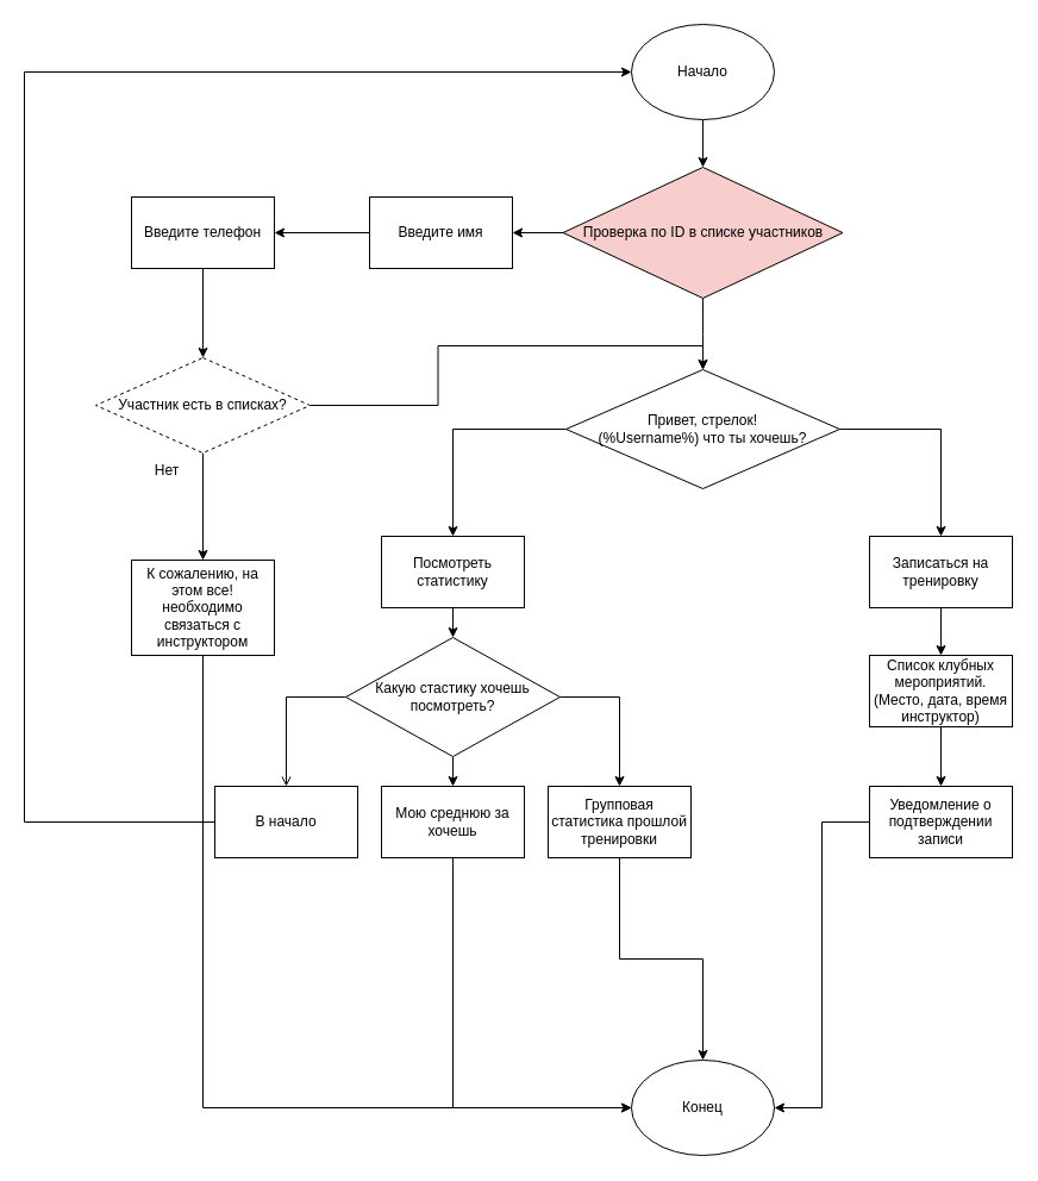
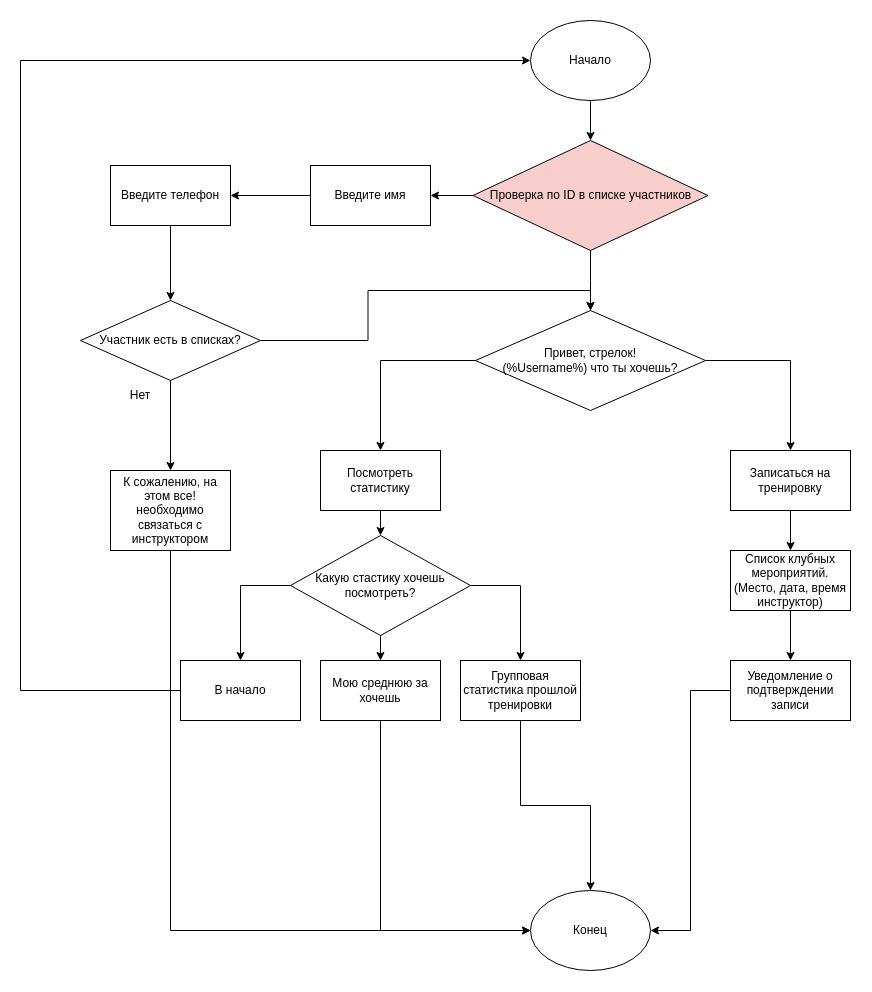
  <mxCell id="0" />
  <mxCell id="1" parent="0" />
  <mxCell id="2" style="edgeStyle=orthogonalEdgeStyle;rounded=0;orthogonalLoop=1;jettySize=auto;html=1;entryX=0.5;entryY=0;entryDx=0;entryDy=0;" edge="1" parent="1" source="3" target="6"><mxGeometry relative="1" as="geometry" /></mxCell>
  <mxCell id="3" value="Начало" style="ellipse;whiteSpace=wrap;html=1;" vertex="1" parent="1"><mxGeometry x="530" y="20" width="120" height="80" as="geometry" /></mxCell>
  <mxCell id="4" value="" style="edgeStyle=orthogonalEdgeStyle;rounded=0;orthogonalLoop=1;jettySize=auto;html=1;" edge="1" parent="1" source="6" target="8"><mxGeometry relative="1" as="geometry" /></mxCell>
  <mxCell id="5" value="" style="edgeStyle=orthogonalEdgeStyle;rounded=0;orthogonalLoop=1;jettySize=auto;html=1;" edge="1" parent="1" source="6"><mxGeometry relative="1" as="geometry"><mxPoint x="590" y="310" as="targetPoint" /></mxGeometry></mxCell>
  <mxCell id="6" value="Проверка по ID в списке участников" style="rhombus;whiteSpace=wrap;html=1;fillColor=#f8cecc;" vertex="1" parent="1"><mxGeometry x="472.5" y="140" width="235" height="110" as="geometry" /></mxCell>
  <mxCell id="7" value="" style="edgeStyle=orthogonalEdgeStyle;rounded=0;orthogonalLoop=1;jettySize=auto;html=1;" edge="1" parent="1" source="8" target="10"><mxGeometry relative="1" as="geometry" /></mxCell>
  <mxCell id="8" value="Введите имя" style="whiteSpace=wrap;html=1;" vertex="1" parent="1"><mxGeometry x="310" y="165" width="120" height="60" as="geometry" /></mxCell>
  <mxCell id="9" value="" style="edgeStyle=orthogonalEdgeStyle;rounded=0;orthogonalLoop=1;jettySize=auto;html=1;" edge="1" parent="1" source="10" target="13"><mxGeometry relative="1" as="geometry" /></mxCell>
  <mxCell id="10" value="Введите телефон" style="whiteSpace=wrap;html=1;" vertex="1" parent="1"><mxGeometry x="110" y="165" width="120" height="60" as="geometry" /></mxCell>
  <mxCell id="11" value="" style="edgeStyle=orthogonalEdgeStyle;rounded=0;orthogonalLoop=1;jettySize=auto;html=1;" edge="1" parent="1" source="13" target="16"><mxGeometry relative="1" as="geometry" /></mxCell>
  <mxCell id="12" style="edgeStyle=orthogonalEdgeStyle;rounded=0;orthogonalLoop=1;jettySize=auto;html=1;entryX=0.5;entryY=0;entryDx=0;entryDy=0;startArrow=none;exitX=1;exitY=0.5;exitDx=0;exitDy=0;" edge="1" parent="1" source="13" target="20"><mxGeometry relative="1" as="geometry"><mxPoint x="320" y="325" as="sourcePoint" /><mxPoint x="530" y="340" as="targetPoint" /></mxGeometry></mxCell>
- <mxCell id="13" value="Участник есть в списках?" style="rhombus;whiteSpace=wrap;html=1;dashed=1;" vertex="1" parent="1"><mxGeometry x="80" y="300" width="180" height="80" as="geometry" /></mxCell>
+ <mxCell id="13" value="Участник есть в списках?" style="rhombus;whiteSpace=wrap;html=1;" vertex="1" parent="1"><mxGeometry x="80" y="300" width="180" height="80" as="geometry" /></mxCell>
  <mxCell id="14" value="Конец" style="ellipse;whiteSpace=wrap;html=1;" vertex="1" parent="1"><mxGeometry x="530" y="890" width="120" height="80" as="geometry" /></mxCell>
  <mxCell id="15" style="edgeStyle=orthogonalEdgeStyle;rounded=0;orthogonalLoop=1;jettySize=auto;html=1;entryX=0;entryY=0.5;entryDx=0;entryDy=0;exitX=0.5;exitY=1;exitDx=0;exitDy=0;" edge="1" parent="1" source="16" target="14"><mxGeometry relative="1" as="geometry"><Array as="points"><mxPoint x="170" y="930" /></Array></mxGeometry></mxCell>
  <mxCell id="16" value="К сожалению, на этом все! необходимо связаться с инструктором" style="whiteSpace=wrap;html=1;" vertex="1" parent="1"><mxGeometry x="110" y="470" width="120" height="80" as="geometry" /></mxCell>
  <mxCell id="17" value="Нет" style="text;html=1;strokeColor=none;fillColor=none;align=center;verticalAlign=middle;whiteSpace=wrap;rounded=0;" vertex="1" parent="1"><mxGeometry x="110" y="380" width="60" height="30" as="geometry" /></mxCell>
  <mxCell id="18" style="edgeStyle=orthogonalEdgeStyle;rounded=0;orthogonalLoop=1;jettySize=auto;html=1;entryX=0.5;entryY=0;entryDx=0;entryDy=0;" edge="1" parent="1" source="20" target="22"><mxGeometry relative="1" as="geometry" /></mxCell>
  <mxCell id="19" style="edgeStyle=orthogonalEdgeStyle;rounded=0;orthogonalLoop=1;jettySize=auto;html=1;" edge="1" parent="1" source="20" target="24"><mxGeometry relative="1" as="geometry" /></mxCell>
  <mxCell id="20" value="&lt;span&gt;Привет, стрелок!&lt;/span&gt;&lt;br&gt;&lt;span&gt;(%&lt;/span&gt;&lt;span&gt;Username&lt;/span&gt;&lt;span&gt;%) что ты&amp;nbsp;&lt;/span&gt;хочешь&lt;span&gt;?&lt;/span&gt;" style="rhombus;whiteSpace=wrap;html=1;" vertex="1" parent="1"><mxGeometry x="475" y="310" width="230" height="100" as="geometry" /></mxCell>
  <mxCell id="21" style="edgeStyle=orthogonalEdgeStyle;rounded=0;orthogonalLoop=1;jettySize=auto;html=1;entryX=0.5;entryY=0;entryDx=0;entryDy=0;" edge="1" parent="1" source="22" target="36"><mxGeometry relative="1" as="geometry" /></mxCell>
  <mxCell id="22" value="Записаться на тренировку" style="rounded=0;whiteSpace=wrap;html=1;" vertex="1" parent="1"><mxGeometry x="730" y="450" width="120" height="60" as="geometry" /></mxCell>
  <mxCell id="23" style="edgeStyle=orthogonalEdgeStyle;rounded=0;orthogonalLoop=1;jettySize=auto;html=1;" edge="1" parent="1" source="24" target="28"><mxGeometry relative="1" as="geometry" /></mxCell>
  <mxCell id="24" value="Посмотреть статистику" style="rounded=0;whiteSpace=wrap;html=1;" vertex="1" parent="1"><mxGeometry x="320" y="450" width="120" height="60" as="geometry" /></mxCell>
- <mxCell id="25" style="edgeStyle=orthogonalEdgeStyle;rounded=0;orthogonalLoop=1;jettySize=auto;html=1;entryX=0.5;entryY=0;entryDx=0;entryDy=0;exitX=0;exitY=0.5;exitDx=0;exitDy=0;endArrow=open;" edge="1" parent="1" source="28" target="30"><mxGeometry relative="1" as="geometry" /></mxCell>
+ <mxCell id="25" style="edgeStyle=orthogonalEdgeStyle;rounded=0;orthogonalLoop=1;jettySize=auto;html=1;entryX=0.5;entryY=0;entryDx=0;entryDy=0;exitX=0;exitY=0.5;exitDx=0;exitDy=0;" edge="1" parent="1" source="28" target="30"><mxGeometry relative="1" as="geometry" /></mxCell>
  <mxCell id="26" style="edgeStyle=orthogonalEdgeStyle;rounded=0;orthogonalLoop=1;jettySize=auto;html=1;" edge="1" parent="1" source="28" target="32"><mxGeometry relative="1" as="geometry" /></mxCell>
  <mxCell id="27" style="edgeStyle=orthogonalEdgeStyle;rounded=0;orthogonalLoop=1;jettySize=auto;html=1;exitX=1;exitY=0.5;exitDx=0;exitDy=0;" edge="1" parent="1" source="28" target="34"><mxGeometry relative="1" as="geometry" /></mxCell>
  <mxCell id="28" value="Какую стастику хочешь посмотреть?" style="rhombus;whiteSpace=wrap;html=1;" vertex="1" parent="1"><mxGeometry x="290" y="535" width="180" height="100" as="geometry" /></mxCell>
  <mxCell id="29" style="edgeStyle=orthogonalEdgeStyle;rounded=0;orthogonalLoop=1;jettySize=auto;html=1;entryX=0;entryY=0.5;entryDx=0;entryDy=0;" edge="1" parent="1" source="30" target="3"><mxGeometry relative="1" as="geometry"><Array as="points"><mxPoint x="20" y="690" /><mxPoint x="20" y="60" /></Array></mxGeometry></mxCell>
  <mxCell id="30" value="В начало" style="rounded=0;whiteSpace=wrap;html=1;" vertex="1" parent="1"><mxGeometry x="180" y="660" width="120" height="60" as="geometry" /></mxCell>
  <mxCell id="31" style="edgeStyle=orthogonalEdgeStyle;rounded=0;orthogonalLoop=1;jettySize=auto;html=1;entryX=0;entryY=0.5;entryDx=0;entryDy=0;exitX=0.5;exitY=1;exitDx=0;exitDy=0;" edge="1" parent="1" source="32" target="14"><mxGeometry relative="1" as="geometry"><mxPoint x="380" y="930" as="targetPoint" /></mxGeometry></mxCell>
  <mxCell id="32" value="Мою среднюю за хочешь" style="rounded=0;whiteSpace=wrap;html=1;" vertex="1" parent="1"><mxGeometry x="320" y="660" width="120" height="60" as="geometry" /></mxCell>
  <mxCell id="33" style="edgeStyle=orthogonalEdgeStyle;rounded=0;orthogonalLoop=1;jettySize=auto;html=1;exitX=0.5;exitY=1;exitDx=0;exitDy=0;" edge="1" parent="1" source="34" target="14"><mxGeometry relative="1" as="geometry" /></mxCell>
  <mxCell id="34" value="Групповая статистика прошлой тренировки" style="rounded=0;whiteSpace=wrap;html=1;" vertex="1" parent="1"><mxGeometry x="460" y="660" width="120" height="60" as="geometry" /></mxCell>
  <mxCell id="35" style="edgeStyle=orthogonalEdgeStyle;rounded=0;orthogonalLoop=1;jettySize=auto;html=1;entryX=0.5;entryY=0;entryDx=0;entryDy=0;" edge="1" parent="1" source="36" target="38"><mxGeometry relative="1" as="geometry" /></mxCell>
  <mxCell id="36" value="Список клубных мероприятий. (Место, дата, время инструктор)" style="rounded=0;whiteSpace=wrap;html=1;" vertex="1" parent="1"><mxGeometry x="730" y="550" width="120" height="60" as="geometry" /></mxCell>
  <mxCell id="37" style="edgeStyle=orthogonalEdgeStyle;rounded=0;orthogonalLoop=1;jettySize=auto;html=1;entryX=1;entryY=0.5;entryDx=0;entryDy=0;" edge="1" parent="1" source="38" target="14"><mxGeometry relative="1" as="geometry" /></mxCell>
  <mxCell id="38" value="Уведомление о подтверждении записи" style="rounded=0;whiteSpace=wrap;html=1;" vertex="1" parent="1"><mxGeometry x="730" y="660" width="120" height="60" as="geometry" /></mxCell>
